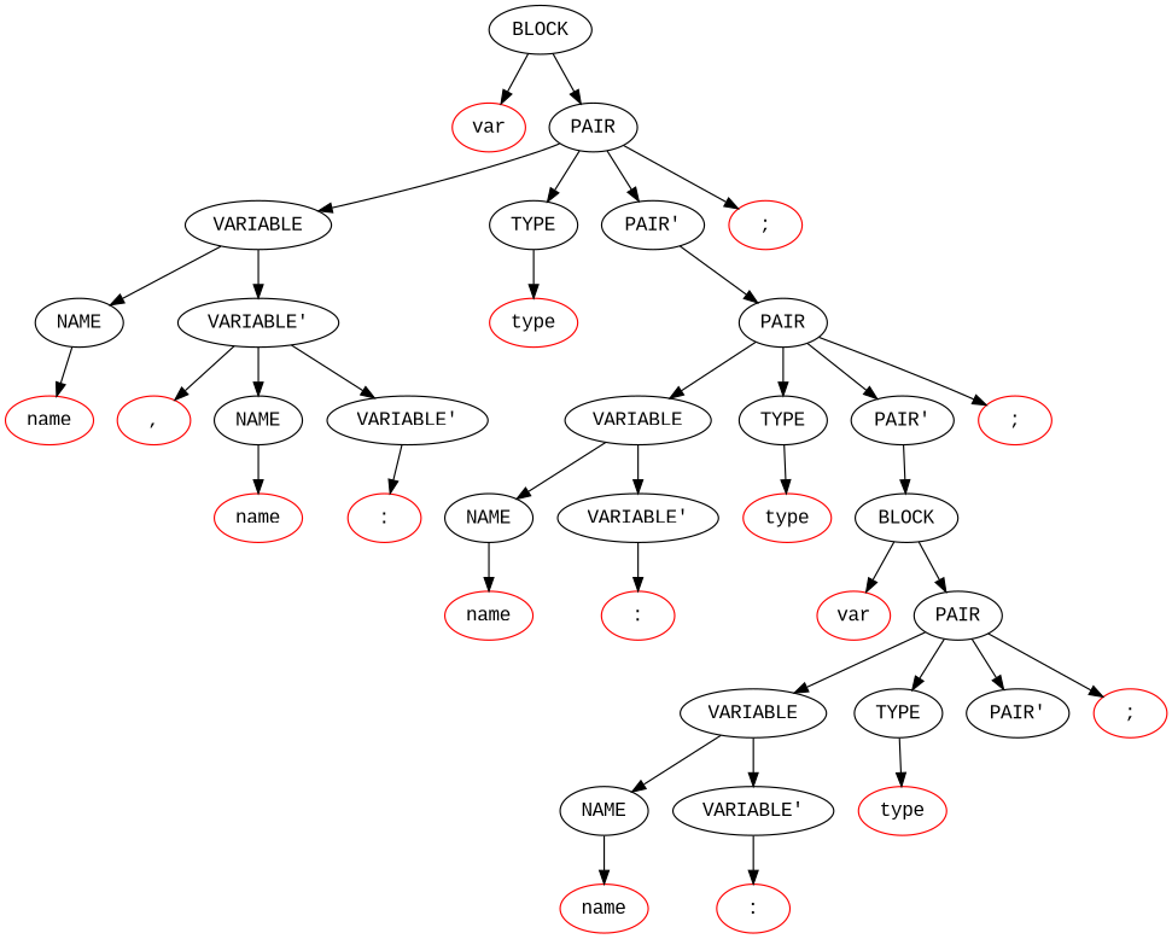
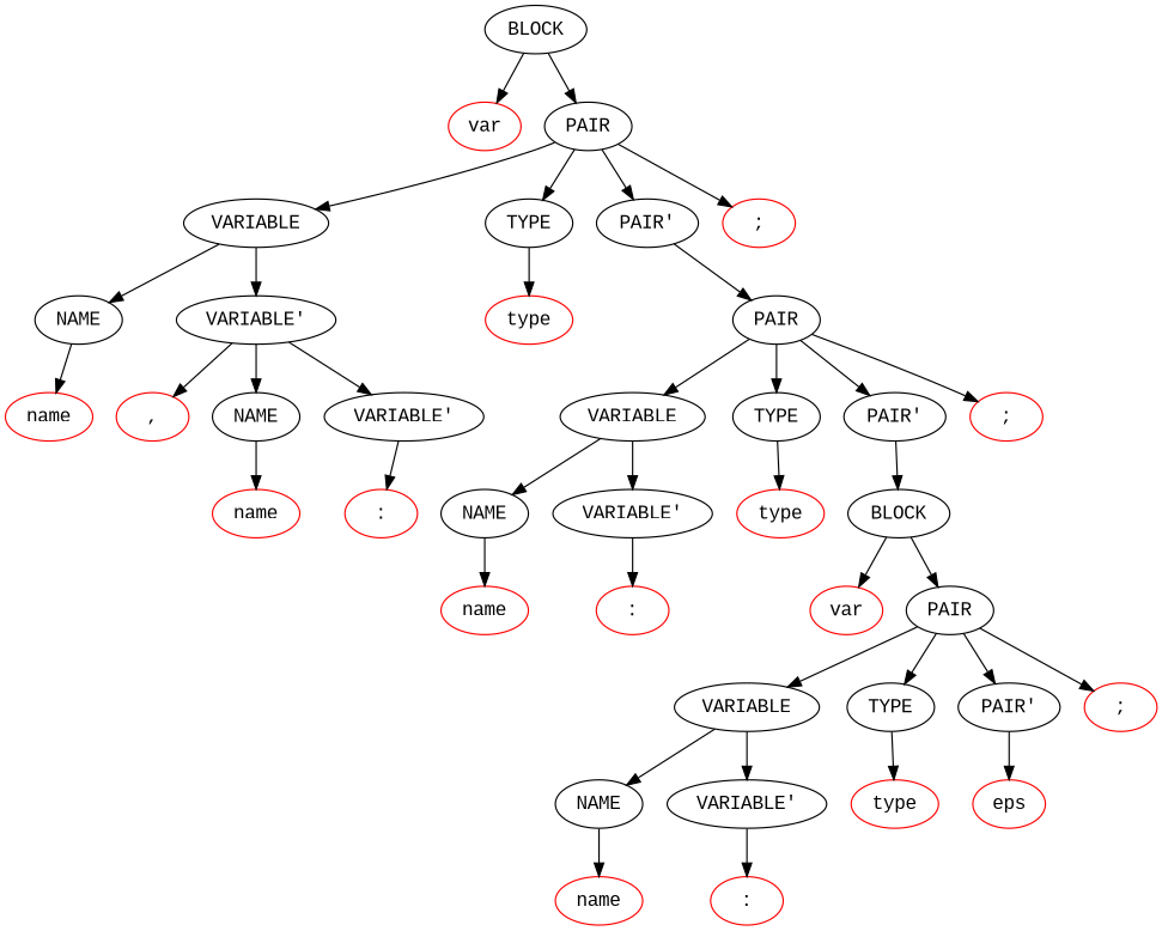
  digraph {
    fontname="Liberation Mono"
    node [fontname="Liberation Mono"]
    edge [fontname="Liberation Mono"]
    n1 [label=BLOCK]
    n2 [color=red label=var]
    n3 [label=PAIR]
    n4 [label=VARIABLE]
    n5 [label=TYPE]
    n6 [label="PAIR'"]
    n7 [color=red label=";"]
    n8 [label=NAME]
    n9 [label="VARIABLE'"]
    n10 [color=red label=type]
    n11 [label=PAIR]
    n12 [color=red label=name]
    n13 [color=red label=","]
    n14 [label=NAME]
    n15 [label="VARIABLE'"]
    n16 [color=red label=name]
    n17 [color=red label=":"]
    n18 [label=VARIABLE]
    n19 [label=TYPE]
    n20 [label="PAIR'"]
    n21 [color=red label=";"]
    n22 [label=NAME]
    n23 [label="VARIABLE'"]
    n24 [color=red label=type]
    n25 [label=BLOCK]
    n26 [color=red label=name]
    n27 [color=red label=":"]
    n28 [color=red label=var]
    n29 [label=PAIR]
    n30 [label=VARIABLE]
    n31 [label=TYPE]
    n32 [label="PAIR'"]
    n33 [color=red label=";"]
    n34 [label=NAME]
    n35 [label="VARIABLE'"]
    n36 [color=red label=type]
+   n37 [color=red label=eps]
    n38 [color=red label=name]
    n39 [color=red label=":"]
    n1 -> n2
    n1 -> n3
    n3 -> n4
    n3 -> n5
    n3 -> n6
    n3 -> n7
    n4 -> n8
    n4 -> n9
    n5 -> n10
    n6 -> n11
    n8 -> n12
    n9 -> n13
    n9 -> n14
    n9 -> n15
    n11 -> n18
    n11 -> n19
    n11 -> n20
    n11 -> n21
    n14 -> n16
    n15 -> n17
    n18 -> n22
    n18 -> n23
    n19 -> n24
    n20 -> n25
    n22 -> n26
    n23 -> n27
    n25 -> n28
    n25 -> n29
    n29 -> n30
    n29 -> n31
    n29 -> n32
    n29 -> n33
    n30 -> n34
    n30 -> n35
    n31 -> n36
+   n32 -> n37
    n34 -> n38
    n35 -> n39
  }
